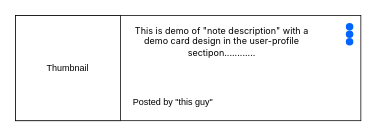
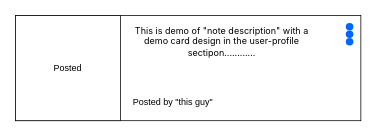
  <mxCell id="0" />
  <mxCell id="1" parent="0" />
  <mxCell id="2" value="" style="rounded=0;whiteSpace=wrap;html=1;" vertex="1" parent="1"><mxGeometry x="20" y="20" width="460" height="140" as="geometry" /></mxCell>
- <mxCell id="3" value="Thumbnail" style="whiteSpace=wrap;html=1;aspect=fixed;" vertex="1" parent="1"><mxGeometry x="20" y="20" width="140" height="140" as="geometry" /></mxCell>
+ <mxCell id="3" value="Posted" style="whiteSpace=wrap;html=1;aspect=fixed;" vertex="1" parent="1"><mxGeometry x="20" y="20" width="140" height="140" as="geometry" /></mxCell>
  <mxCell id="4" value="&lt;p style=&quot;box-sizing: border-box; font-family: Inter, &amp;quot;Hind Siliguri&amp;quot;, sans-serif; margin: 0px; padding: 0px;&quot;&gt;This is demo of &quot;note description&quot; with a demo card design in the user-profile sectipon............&lt;/p&gt;" style="text;html=1;strokeColor=none;fillColor=none;align=center;verticalAlign=middle;whiteSpace=wrap;rounded=0;" vertex="1" parent="1"><mxGeometry x="170" y="20" width="250" height="70" as="geometry" /></mxCell>
  <mxCell id="5" value="Posted by &quot;this guy&quot;" style="text;html=1;strokeColor=none;fillColor=none;align=center;verticalAlign=middle;whiteSpace=wrap;rounded=0;" vertex="1" parent="1"><mxGeometry x="170" y="120" width="120" height="30" as="geometry" /></mxCell>
  <mxCell id="6" value="" style="shape=ellipse;fillColor=#0065FF;strokeColor=none;html=1;sketch=0;" vertex="1" parent="1"><mxGeometry x="460" y="30" width="10" height="10" as="geometry" /></mxCell>
  <mxCell id="7" value="" style="shape=ellipse;fillColor=#0065FF;strokeColor=none;html=1;sketch=0;" vertex="1" parent="1"><mxGeometry x="460" y="50" width="10" height="10" as="geometry" /></mxCell>
  <mxCell id="8" value="" style="shape=ellipse;fillColor=#0065FF;strokeColor=none;html=1;sketch=0;" vertex="1" parent="1"><mxGeometry x="460" y="40" width="10" height="10" as="geometry" /></mxCell>
